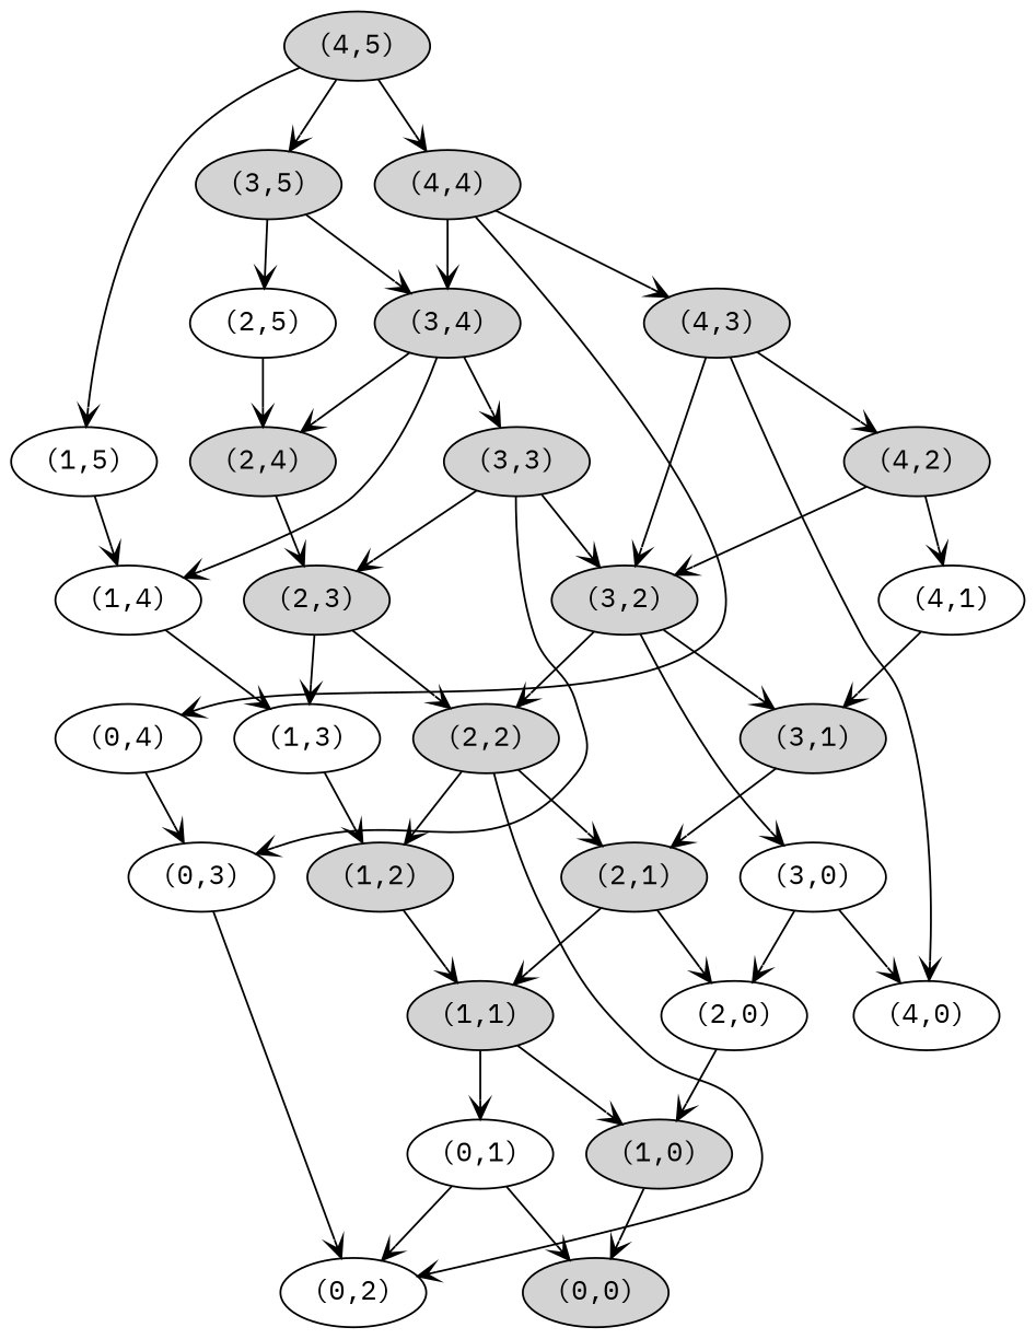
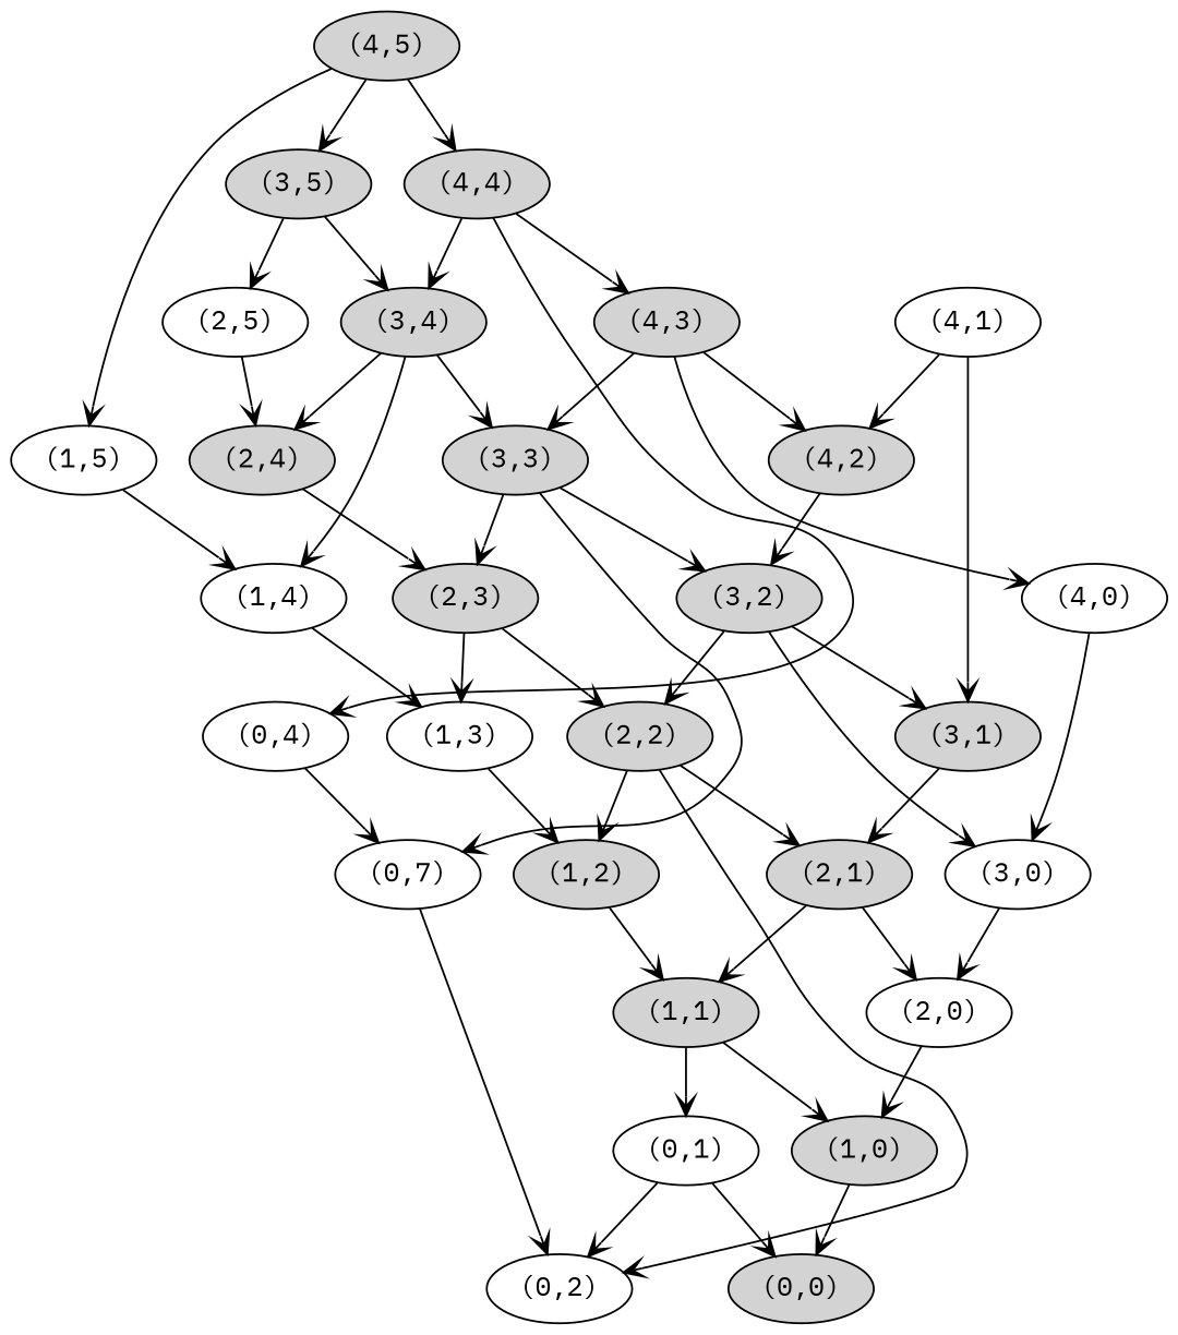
  digraph {
    fontname="IBM Plex Mono"
    splines=true
    node [fontname="IBM Plex Mono" style=filled]
    edge [arrowhead=vee fontname="IBM Plex Mono"]
    n1 [label="(0,0)"]
    n2 [label="(0,1)" style=""]
    n3 [label="(0,2)" style=""]
-   n4 [label="(0,3)" style=""]
+   n4 [label="(0,7)" style=""]
    n5 [label="(0,4)" style=""]
    n6 [label="(1,0)"]
    n7 [label="(1,1)"]
    n8 [label="(1,2)"]
    n9 [label="(1,3)" style=""]
    n10 [label="(1,4)" style=""]
    n11 [label="(1,5)" style=""]
    n12 [label="(2,0)" style=""]
    n13 [label="(2,1)"]
    n14 [label="(2,2)"]
    n15 [label="(2,3)"]
    n16 [label="(2,4)"]
    n17 [label="(2,5)" style=""]
    n18 [label="(3,0)" style=""]
    n19 [label="(3,1)"]
    n20 [label="(3,2)"]
    n21 [label="(3,3)"]
    n22 [label="(3,4)"]
    n23 [label="(3,5)"]
    n24 [label="(4,0)" style=""]
    n25 [label="(4,1)" style=""]
    n26 [label="(4,2)"]
    n27 [label="(4,3)"]
    n28 [label="(4,4)"]
    n29 [label="(4,5)"]
    n2 -> n1
    n2 -> n3
    n4 -> n3
    n5 -> n4
    n6 -> n1
    n7 -> n2
    n7 -> n6
    n8 -> n3 [style=invis]
    n8 -> n7
    n9 -> n4 [style=invis]
    n9 -> n8
    n10 -> n5 [style=invis]
    n10 -> n9
    n11 -> n10
    n12 -> n6
    n13 -> n7
    n13 -> n12
    n14 -> n3 [constraint=false]
    n14 -> n8
    n14 -> n13
    n15 -> n9
    n15 -> n14
    n16 -> n10 [style=invis]
    n16 -> n15
    n17 -> n11 [style=invis]
    n17 -> n16
    n18 -> n12
    n19 -> n13
    n19 -> n18 [style=invis]
    n20 -> n14
    n20 -> n18 [constraint=false]
    n20 -> n19
    n21 -> n4 [constraint=false]
    n21 -> n15
    n21 -> n20
    n22 -> n10 [constraint=false]
    n22 -> n16
    n22 -> n21
    n23 -> n17
    n23 -> n22
-   n18 -> n24
+   n24 -> n18
    n25 -> n19
    n25 -> n24 [style=invis]
    n26 -> n20
-   n26 -> n25
-   n27 -> n20
+   n25 -> n26
+   n27 -> n21
    n27 -> n24 [constraint=false]
    n27 -> n26
    n28 -> n5 [constraint=false]
    n28 -> n22
    n28 -> n27
    n29 -> n11 [constraint=false]
    n29 -> n23
    n29 -> n28
  }
